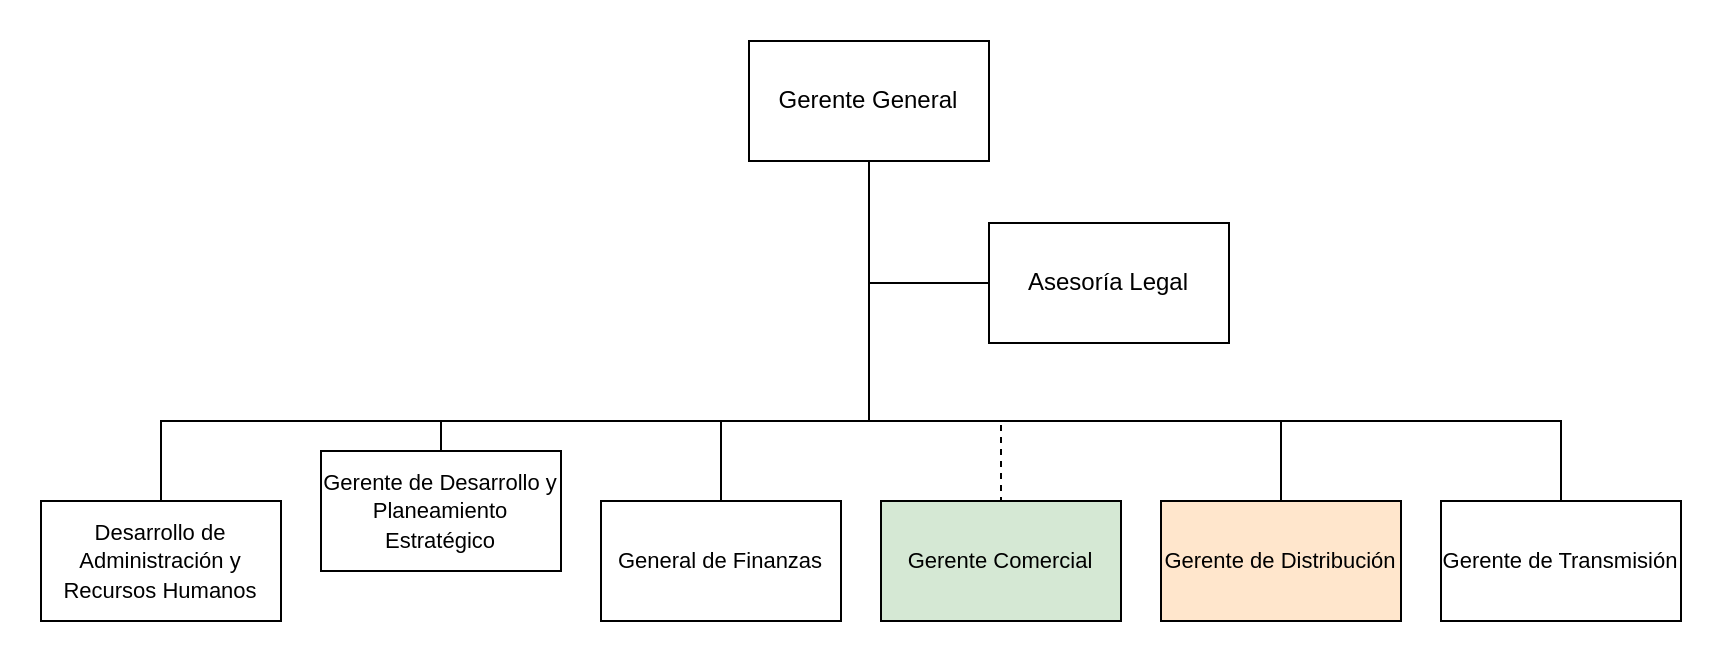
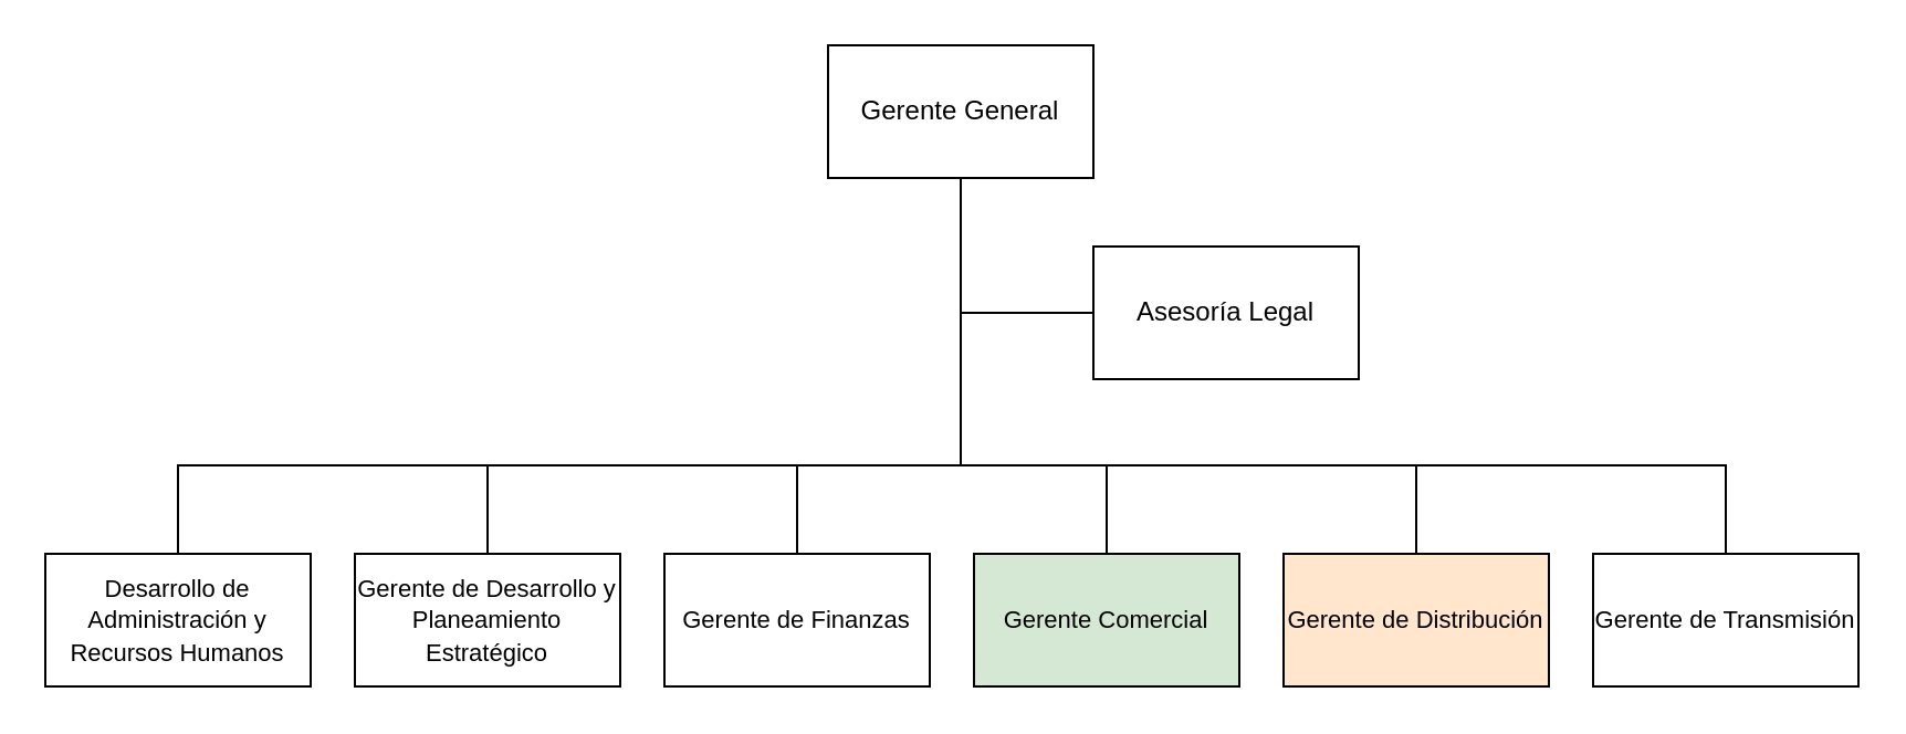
  <mxCell id="0" />
  <mxCell id="1" parent="0" />
  <mxCell id="2" style="edgeStyle=orthogonalEdgeStyle;rounded=0;orthogonalLoop=1;jettySize=auto;html=1;endArrow=none;endFill=0;entryX=0.5;entryY=0;entryDx=0;entryDy=0;" edge="1" parent="1" source="9" target="10"><mxGeometry relative="1" as="geometry"><Array as="points"><mxPoint x="434" y="210" /><mxPoint x="80" y="210" /></Array></mxGeometry></mxCell>
  <mxCell id="3" style="edgeStyle=orthogonalEdgeStyle;rounded=0;orthogonalLoop=1;jettySize=auto;html=1;endArrow=none;endFill=0;entryX=0.5;entryY=1;entryDx=0;entryDy=0;" edge="1" parent="1" source="9" target="11"><mxGeometry relative="1" as="geometry"><Array as="points"><mxPoint x="434" y="210" /><mxPoint x="220" y="210" /></Array></mxGeometry></mxCell>
  <mxCell id="4" style="edgeStyle=orthogonalEdgeStyle;rounded=0;orthogonalLoop=1;jettySize=auto;html=1;strokeColor=default;endArrow=none;endFill=0;entryX=0.5;entryY=1;entryDx=0;entryDy=0;" edge="1" parent="1" source="9" target="12"><mxGeometry relative="1" as="geometry"><Array as="points"><mxPoint x="434" y="210" /><mxPoint x="360" y="210" /></Array></mxGeometry></mxCell>
  <mxCell id="5" style="edgeStyle=orthogonalEdgeStyle;rounded=0;orthogonalLoop=1;jettySize=auto;html=1;endArrow=none;endFill=0;entryX=0.5;entryY=0;entryDx=0;entryDy=0;" edge="1" parent="1" source="9" target="16"><mxGeometry relative="1" as="geometry"><Array as="points"><mxPoint x="434" y="210" /><mxPoint x="780" y="210" /></Array></mxGeometry></mxCell>
  <mxCell id="6" style="edgeStyle=orthogonalEdgeStyle;rounded=0;orthogonalLoop=1;jettySize=auto;html=1;endArrow=none;endFill=0;entryX=0.5;entryY=1;entryDx=0;entryDy=0;" edge="1" parent="1" source="9" target="15"><mxGeometry relative="1" as="geometry"><Array as="points"><mxPoint x="434" y="210" /><mxPoint x="640" y="210" /></Array></mxGeometry></mxCell>
- <mxCell id="7" style="edgeStyle=orthogonalEdgeStyle;rounded=0;orthogonalLoop=1;jettySize=auto;html=1;startArrow=none;startFill=0;endArrow=none;endFill=0;entryX=0.5;entryY=1;entryDx=0;entryDy=0;dashed=1;" edge="1" parent="1" source="9" target="14"><mxGeometry relative="1" as="geometry"><Array as="points"><mxPoint x="434" y="210" /><mxPoint x="500" y="210" /></Array></mxGeometry></mxCell>
+ <mxCell id="7" style="edgeStyle=orthogonalEdgeStyle;rounded=0;orthogonalLoop=1;jettySize=auto;html=1;startArrow=none;startFill=0;endArrow=none;endFill=0;entryX=0.5;entryY=1;entryDx=0;entryDy=0;" edge="1" parent="1" source="9" target="14"><mxGeometry relative="1" as="geometry"><Array as="points"><mxPoint x="434" y="210" /><mxPoint x="500" y="210" /></Array></mxGeometry></mxCell>
  <mxCell id="8" style="edgeStyle=orthogonalEdgeStyle;rounded=0;orthogonalLoop=1;jettySize=auto;html=1;endArrow=none;endFill=0;entryX=1;entryY=0.5;entryDx=0;entryDy=0;" edge="1" parent="1" source="9" target="13"><mxGeometry relative="1" as="geometry"><Array as="points"><mxPoint x="434" y="141" /><mxPoint x="519" y="141" /><mxPoint x="519" y="160" /><mxPoint x="494" y="160" /></Array></mxGeometry></mxCell>
  <mxCell id="9" value="Gerente General" style="rounded=0;whiteSpace=wrap;html=1;direction=west;" vertex="1" parent="1"><mxGeometry x="374" y="20" width="120" height="60" as="geometry" /></mxCell>
  <mxCell id="10" value="&lt;font style=&quot;font-size: 11px;&quot;&gt;Desarrollo de Administración y Recursos Humanos&lt;/font&gt;" style="rounded=0;whiteSpace=wrap;html=1;direction=east;" vertex="1" parent="1"><mxGeometry y="250" width="120" height="60" as="geometry" x="20" /></mxCell>
- <mxCell id="11" value="&lt;font style=&quot;font-size: 11px;&quot;&gt;Gerente de Desarrollo y Planeamiento Estratégico&lt;/font&gt;" style="rounded=0;whiteSpace=wrap;html=1;direction=west;" vertex="1" parent="1"><mxGeometry x="160" y="225" width="120" height="60" as="geometry" /></mxCell>
- <mxCell id="12" value="&lt;font style=&quot;font-size: 11px;&quot;&gt;General de Finanzas&lt;/font&gt;" style="rounded=0;whiteSpace=wrap;html=1;direction=west;" vertex="1" parent="1"><mxGeometry x="300" y="250" width="120" height="60" as="geometry" /></mxCell>
+ <mxCell id="11" value="&lt;font style=&quot;font-size: 11px;&quot;&gt;Gerente de Desarrollo y Planeamiento Estratégico&lt;/font&gt;" style="rounded=0;whiteSpace=wrap;html=1;direction=west;" vertex="1" parent="1"><mxGeometry x="160" y="250" width="120" height="60" as="geometry" /></mxCell>
+ <mxCell id="12" value="&lt;font style=&quot;font-size: 11px;&quot;&gt;Gerente de Finanzas&lt;/font&gt;" style="rounded=0;whiteSpace=wrap;html=1;direction=west;" vertex="1" parent="1"><mxGeometry x="300" y="250" width="120" height="60" as="geometry" /></mxCell>
  <mxCell id="13" value="Asesoría Legal" style="rounded=0;whiteSpace=wrap;html=1;direction=west;" vertex="1" parent="1"><mxGeometry x="494" y="111" width="120" height="60" as="geometry" /></mxCell>
  <mxCell id="14" value="&lt;font style=&quot;font-size: 11px;&quot;&gt;Gerente Comercial&lt;/font&gt;" style="rounded=0;whiteSpace=wrap;html=1;direction=west;fillColor=#d5e8d4;" vertex="1" parent="1"><mxGeometry x="440" y="250" width="120" height="60" as="geometry" /></mxCell>
  <mxCell id="15" value="&lt;font style=&quot;font-size: 11px;&quot;&gt;Gerente de Distribución&lt;/font&gt;" style="rounded=0;whiteSpace=wrap;html=1;direction=west;fillColor=#ffe6cc;" vertex="1" parent="1"><mxGeometry x="580" y="250" width="120" height="60" as="geometry" /></mxCell>
  <mxCell id="16" value="&lt;font style=&quot;font-size: 11px;&quot;&gt;Gerente de Transmisión&lt;/font&gt;" style="rounded=0;whiteSpace=wrap;html=1;direction=east;" vertex="1" parent="1"><mxGeometry x="720" y="250" width="120" height="60" as="geometry" /></mxCell>
